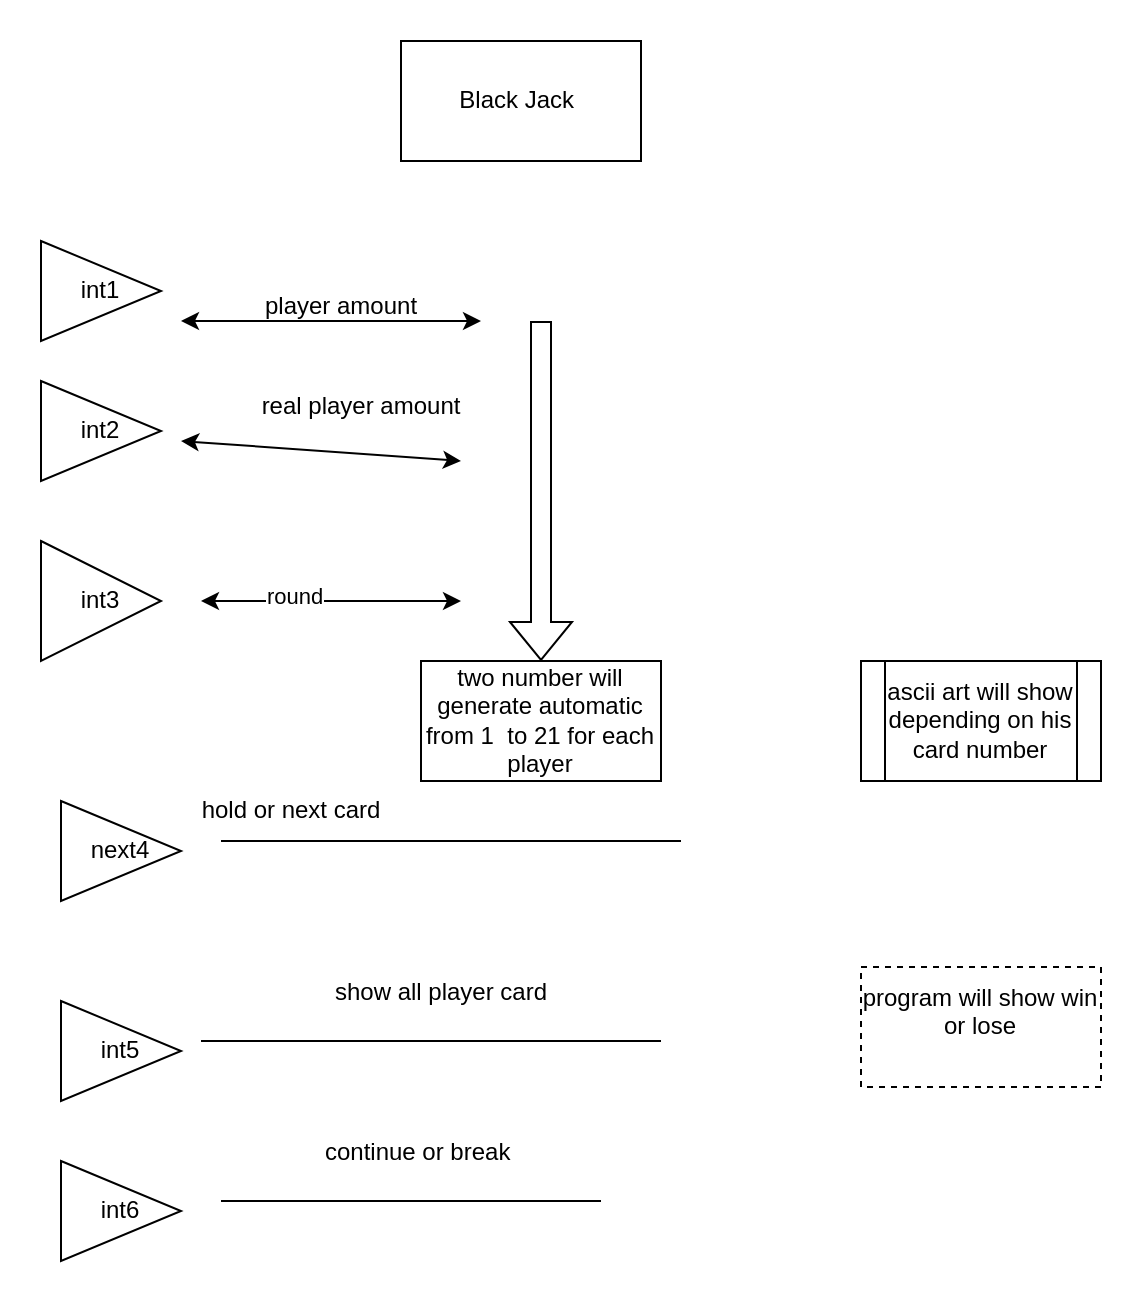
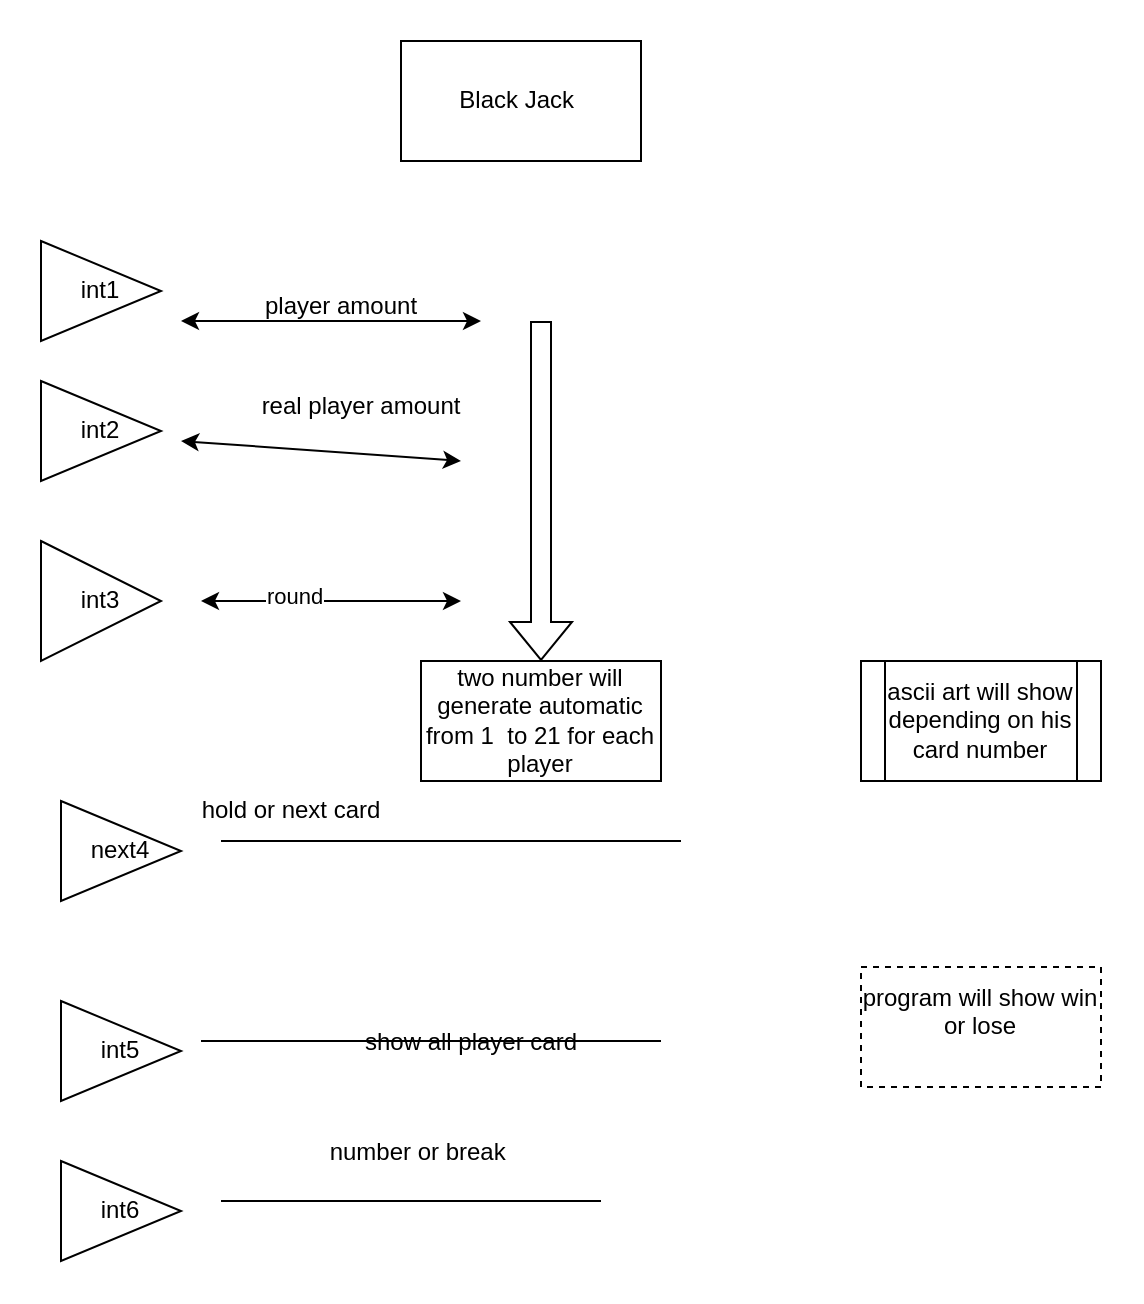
  <mxCell id="0" />
  <mxCell id="1" parent="0" />
  <mxCell id="2" value="Black Jack&amp;nbsp;" style="rounded=0;whiteSpace=wrap;html=1;" vertex="1" parent="1"><mxGeometry x="200" y="20" width="120" height="60" as="geometry" /></mxCell>
  <mxCell id="3" value="int1" style="triangle;whiteSpace=wrap;html=1;" vertex="1" parent="1"><mxGeometry x="20" y="120" width="60" height="50" as="geometry" /></mxCell>
  <mxCell id="4" value="int2" style="triangle;whiteSpace=wrap;html=1;" vertex="1" parent="1"><mxGeometry x="20" y="190" width="60" height="50" as="geometry" /></mxCell>
  <mxCell id="5" value="int3" style="triangle;whiteSpace=wrap;html=1;" vertex="1" parent="1"><mxGeometry x="20" y="270" width="60" height="60" as="geometry" /></mxCell>
  <mxCell id="6" value="" style="endArrow=classic;startArrow=classic;html=1;rounded=0;" edge="1" parent="1"><mxGeometry width="50" height="50" relative="1" as="geometry"><mxPoint x="90" y="160" as="sourcePoint" /><mxPoint x="240" y="160" as="targetPoint" /></mxGeometry></mxCell>
  <mxCell id="7" value="player amount" style="text;html=1;align=center;verticalAlign=middle;resizable=0;points=[];autosize=1;strokeColor=none;fillColor=none;" vertex="1" parent="1"><mxGeometry x="120" y="138" width="100" height="30" as="geometry" /></mxCell>
  <mxCell id="8" value="" style="endArrow=classic;startArrow=classic;html=1;rounded=0;" edge="1" parent="1"><mxGeometry width="50" height="50" relative="1" as="geometry"><mxPoint x="90" y="220" as="sourcePoint" /><mxPoint x="230" y="230" as="targetPoint" /><Array as="points" /></mxGeometry></mxCell>
  <mxCell id="9" value="real player amount" style="text;html=1;align=center;verticalAlign=middle;resizable=0;points=[];autosize=1;strokeColor=none;fillColor=none;" vertex="1" parent="1"><mxGeometry x="120" y="188" width="120" height="30" as="geometry" /></mxCell>
  <mxCell id="10" value="" style="endArrow=classic;startArrow=classic;html=1;rounded=0;" edge="1" parent="1"><mxGeometry width="50" height="50" relative="1" as="geometry"><mxPoint x="230" y="300" as="sourcePoint" /><mxPoint x="100" y="300" as="targetPoint" /></mxGeometry></mxCell>
  <mxCell id="11" value="round" style="edgeLabel;html=1;align=center;verticalAlign=middle;resizable=0;points=[];" vertex="1" connectable="0" parent="10"><mxGeometry x="0.292" y="-3" relative="1" as="geometry"><mxPoint as="offset" /></mxGeometry></mxCell>
  <mxCell id="12" value="" style="shape=flexArrow;endArrow=classic;html=1;rounded=0;" edge="1" parent="1" target="13"><mxGeometry width="50" height="50" relative="1" as="geometry"><mxPoint x="270" y="160" as="sourcePoint" /><mxPoint x="270" y="360" as="targetPoint" /></mxGeometry></mxCell>
  <mxCell id="13" value="two number will generate automatic from 1&amp;nbsp; to 21 for each player" style="rounded=0;whiteSpace=wrap;html=1;" vertex="1" parent="1"><mxGeometry x="210" y="330" width="120" height="60" as="geometry" /></mxCell>
  <mxCell id="14" value="next4" style="triangle;whiteSpace=wrap;html=1;" vertex="1" parent="1"><mxGeometry x="30" y="400" width="60" height="50" as="geometry" /></mxCell>
  <mxCell id="15" value="int5" style="triangle;whiteSpace=wrap;html=1;" vertex="1" parent="1"><mxGeometry x="30" y="500" width="60" height="50" as="geometry" /></mxCell>
  <mxCell id="16" value="int6" style="triangle;whiteSpace=wrap;html=1;" vertex="1" parent="1"><mxGeometry x="30" y="580" width="60" height="50" as="geometry" /></mxCell>
  <mxCell id="17" value="" style="endArrow=none;html=1;rounded=0;" edge="1" parent="1"><mxGeometry width="50" height="50" relative="1" as="geometry"><mxPoint x="110" y="420" as="sourcePoint" /><mxPoint x="340" y="420" as="targetPoint" /><Array as="points"><mxPoint x="110" y="420" /></Array></mxGeometry></mxCell>
  <mxCell id="18" value="hold or next card" style="text;html=1;align=center;verticalAlign=middle;resizable=0;points=[];autosize=1;strokeColor=none;fillColor=none;" vertex="1" parent="1"><mxGeometry x="90" y="390" width="110" height="30" as="geometry" /></mxCell>
  <mxCell id="19" value="" style="endArrow=none;html=1;rounded=0;" edge="1" parent="1"><mxGeometry width="50" height="50" relative="1" as="geometry"><mxPoint x="330" y="520" as="sourcePoint" /><mxPoint x="330" y="520" as="targetPoint" /><Array as="points"><mxPoint x="100" y="520" /></Array></mxGeometry></mxCell>
- <mxCell id="20" value="show all player card&lt;div&gt;&lt;br&gt;&lt;/div&gt;" style="text;html=1;align=center;verticalAlign=middle;resizable=0;points=[];autosize=1;strokeColor=none;fillColor=none;" vertex="1" parent="1"><mxGeometry x="155" y="483" width="130" height="40" as="geometry" /></mxCell>
+ <mxCell id="20" value="show all player card&lt;div&gt;&lt;br&gt;&lt;/div&gt;" style="text;html=1;align=center;verticalAlign=middle;resizable=0;points=[];autosize=1;strokeColor=none;fillColor=none;" vertex="1" parent="1"><mxGeometry x="170" y="508" width="130" height="40" as="geometry" /></mxCell>
  <mxCell id="21" value="" style="endArrow=none;html=1;rounded=0;" edge="1" parent="1"><mxGeometry width="50" height="50" relative="1" as="geometry"><mxPoint x="190" y="600" as="sourcePoint" /><mxPoint x="190" y="600" as="targetPoint" /><Array as="points"><mxPoint x="110" y="600" /><mxPoint x="190" y="600" /><mxPoint x="300" y="600" /></Array></mxGeometry></mxCell>
- <mxCell id="22" value="continue or break&amp;nbsp;&lt;div&gt;&lt;br&gt;&lt;/div&gt;" style="text;html=1;align=center;verticalAlign=middle;resizable=0;points=[];autosize=1;strokeColor=none;fillColor=none;" vertex="1" parent="1"><mxGeometry x="150" y="563" width="120" height="40" as="geometry" /></mxCell>
+ <mxCell id="22" value="number or break&amp;nbsp;&lt;div&gt;&lt;br&gt;&lt;/div&gt;" style="text;html=1;align=center;verticalAlign=middle;resizable=0;points=[];autosize=1;strokeColor=none;fillColor=none;" vertex="1" parent="1"><mxGeometry x="150" y="563" width="120" height="40" as="geometry" /></mxCell>
  <mxCell id="23" value="ascii art will show depending on his card number" style="shape=process;whiteSpace=wrap;html=1;backgroundOutline=1;" vertex="1" parent="1"><mxGeometry x="430" y="330" width="120" height="60" as="geometry" /></mxCell>
  <mxCell id="24" value="program will show win or lose&lt;div&gt;&lt;br&gt;&lt;/div&gt;" style="rounded=0;whiteSpace=wrap;html=1;dashed=1;" vertex="1" parent="1"><mxGeometry x="430" y="483" width="120" height="60" as="geometry" /></mxCell>
